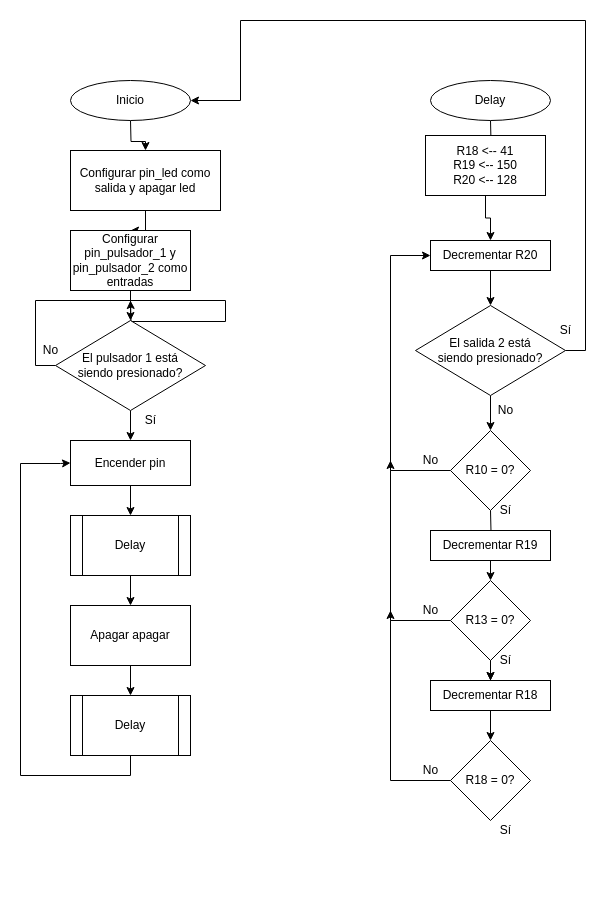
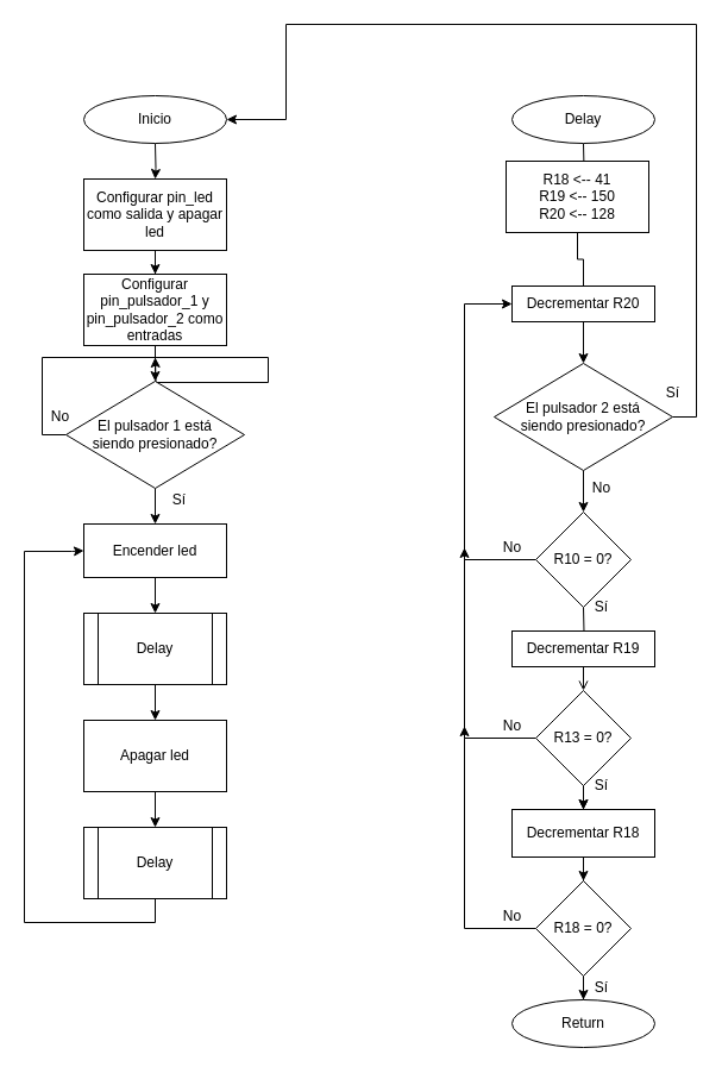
  <mxCell id="0" />
  <mxCell id="1" parent="0" />
  <mxCell id="2" value="" style="edgeStyle=orthogonalEdgeStyle;rounded=0;orthogonalLoop=1;jettySize=auto;html=1;" edge="1" parent="1" target="4"><mxGeometry relative="1" as="geometry"><mxPoint x="130" y="120" as="sourcePoint" /></mxGeometry></mxCell>
  <mxCell id="3" value="" style="edgeStyle=orthogonalEdgeStyle;rounded=0;orthogonalLoop=1;jettySize=auto;html=1;" edge="1" parent="1" source="4" target="42"><mxGeometry relative="1" as="geometry" /></mxCell>
- <mxCell id="4" value="Configurar pin_led como salida y apagar led" style="rounded=0;whiteSpace=wrap;html=1;" vertex="1" parent="1"><mxGeometry x="70" y="150" width="150" height="60" as="geometry" /></mxCell>
+ <mxCell id="4" value="Configurar pin_led como salida y apagar led" style="rounded=0;whiteSpace=wrap;html=1;" vertex="1" parent="1"><mxGeometry x="70" y="150" width="120" height="60" as="geometry" /></mxCell>
  <mxCell id="5" value="" style="edgeStyle=orthogonalEdgeStyle;rounded=0;orthogonalLoop=1;jettySize=auto;html=1;" edge="1" parent="1" source="6" target="8"><mxGeometry relative="1" as="geometry" /></mxCell>
- <mxCell id="6" value="Encender pin" style="whiteSpace=wrap;html=1;rounded=0;" vertex="1" parent="1"><mxGeometry x="70" y="440" width="120" height="45" as="geometry" /></mxCell>
+ <mxCell id="6" value="Encender led" style="whiteSpace=wrap;html=1;rounded=0;" vertex="1" parent="1"><mxGeometry x="70" y="440" width="120" height="45" as="geometry" /></mxCell>
  <mxCell id="7" value="" style="edgeStyle=orthogonalEdgeStyle;rounded=0;orthogonalLoop=1;jettySize=auto;html=1;" edge="1" parent="1" source="8" target="10"><mxGeometry relative="1" as="geometry" /></mxCell>
  <mxCell id="8" value="Delay" style="shape=process;whiteSpace=wrap;html=1;backgroundOutline=1;rounded=0;" vertex="1" parent="1"><mxGeometry x="70" y="515" width="120" height="60" as="geometry" /></mxCell>
  <mxCell id="9" value="" style="edgeStyle=orthogonalEdgeStyle;rounded=0;orthogonalLoop=1;jettySize=auto;html=1;" edge="1" parent="1" source="10" target="12"><mxGeometry relative="1" as="geometry" /></mxCell>
- <mxCell id="10" value="Apagar apagar" style="whiteSpace=wrap;html=1;rounded=0;" vertex="1" parent="1"><mxGeometry x="70" y="605" width="120" height="60" as="geometry" /></mxCell>
+ <mxCell id="10" value="Apagar led" style="whiteSpace=wrap;html=1;rounded=0;" vertex="1" parent="1"><mxGeometry x="70" y="605" width="120" height="60" as="geometry" /></mxCell>
  <mxCell id="11" style="edgeStyle=orthogonalEdgeStyle;rounded=0;orthogonalLoop=1;jettySize=auto;html=1;exitX=0.5;exitY=1;exitDx=0;exitDy=0;entryX=0;entryY=0.5;entryDx=0;entryDy=0;" edge="1" parent="1" source="12" target="6"><mxGeometry relative="1" as="geometry"><Array as="points"><mxPoint x="130" y="775" /><mxPoint x="20" y="775" /><mxPoint x="20" y="463" /><mxPoint x="60" y="463" /></Array></mxGeometry></mxCell>
  <mxCell id="12" value="Delay" style="shape=process;whiteSpace=wrap;html=1;backgroundOutline=1;rounded=0;" vertex="1" parent="1"><mxGeometry x="70" y="695" width="120" height="60" as="geometry" /></mxCell>
  <mxCell id="13" value="" style="edgeStyle=orthogonalEdgeStyle;rounded=0;orthogonalLoop=1;jettySize=auto;html=1;" edge="1" parent="1" target="15"><mxGeometry relative="1" as="geometry"><mxPoint x="490" y="120" as="sourcePoint" /></mxGeometry></mxCell>
- <mxCell id="14" value="" style="edgeStyle=orthogonalEdgeStyle;rounded=0;orthogonalLoop=1;jettySize=auto;html=1;" edge="1" parent="1" source="15" target="17"><mxGeometry relative="1" as="geometry" /></mxCell>
+ <mxCell id="14" value="" style="edgeStyle=orthogonalEdgeStyle;rounded=0;orthogonalLoop=1;jettySize=auto;html=1;endArrow=none;" edge="1" parent="1" source="15" target="17"><mxGeometry relative="1" as="geometry" /></mxCell>
  <mxCell id="15" value="&lt;div&gt;R18 &amp;lt;-- 41&lt;/div&gt;&lt;div&gt;&lt;span&gt;R19 &amp;lt;-- 150&lt;/span&gt;&lt;/div&gt;&lt;div&gt;&lt;span&gt;R20 &amp;lt;-- 128&lt;/span&gt;&lt;/div&gt;" style="rounded=0;whiteSpace=wrap;html=1;" vertex="1" parent="1"><mxGeometry x="425" y="135" width="120" height="60" as="geometry" /></mxCell>
  <mxCell id="16" value="" style="edgeStyle=orthogonalEdgeStyle;rounded=0;orthogonalLoop=1;jettySize=auto;html=1;" edge="1" parent="1" source="17" target="50"><mxGeometry relative="1" as="geometry" /></mxCell>
  <mxCell id="17" value="Decrementar R20" style="whiteSpace=wrap;html=1;rounded=0;" vertex="1" parent="1"><mxGeometry x="430" y="240" width="120" height="30" as="geometry" /></mxCell>
  <mxCell id="18" style="edgeStyle=orthogonalEdgeStyle;rounded=0;orthogonalLoop=1;jettySize=auto;html=1;exitX=0;exitY=0.5;exitDx=0;exitDy=0;entryX=0;entryY=0.5;entryDx=0;entryDy=0;" edge="1" parent="1" source="20" target="17"><mxGeometry relative="1" as="geometry"><Array as="points"><mxPoint x="390" y="470" /><mxPoint x="390" y="255" /></Array></mxGeometry></mxCell>
  <mxCell id="19" value="" style="edgeStyle=orthogonalEdgeStyle;rounded=0;orthogonalLoop=1;jettySize=auto;html=1;" edge="1" parent="1" target="23"><mxGeometry relative="1" as="geometry"><mxPoint x="490" y="510" as="sourcePoint" /></mxGeometry></mxCell>
  <mxCell id="20" value="R10 = 0?" style="rhombus;whiteSpace=wrap;html=1;rounded=0;" vertex="1" parent="1"><mxGeometry x="450" y="430" width="80" height="80" as="geometry" /></mxCell>
  <mxCell id="21" value="No" style="text;html=1;align=center;verticalAlign=middle;resizable=0;points=[];autosize=1;" vertex="1" parent="1"><mxGeometry x="415" y="450" width="30" height="20" as="geometry" /></mxCell>
- <mxCell id="22" style="edgeStyle=orthogonalEdgeStyle;rounded=0;orthogonalLoop=1;jettySize=auto;html=1;exitX=0.5;exitY=1;exitDx=0;exitDy=0;entryX=0.5;entryY=0;entryDx=0;entryDy=0;" edge="1" parent="1" source="23" target="27"><mxGeometry relative="1" as="geometry" /></mxCell>
+ <mxCell id="22" style="edgeStyle=orthogonalEdgeStyle;rounded=0;orthogonalLoop=1;jettySize=auto;html=1;exitX=0.5;exitY=1;exitDx=0;exitDy=0;entryX=0.5;entryY=0;entryDx=0;entryDy=0;endArrow=open;" edge="1" parent="1" source="23" target="27"><mxGeometry relative="1" as="geometry" /></mxCell>
  <mxCell id="23" value="Decrementar R19" style="whiteSpace=wrap;html=1;rounded=0;" vertex="1" parent="1"><mxGeometry x="430" y="530" width="120" height="30" as="geometry" /></mxCell>
  <mxCell id="24" value="" style="edgeStyle=orthogonalEdgeStyle;rounded=0;orthogonalLoop=1;jettySize=auto;html=1;" edge="1" parent="1" source="27" target="30"><mxGeometry relative="1" as="geometry" /></mxCell>
  <mxCell id="25" value="" style="edgeStyle=orthogonalEdgeStyle;rounded=0;orthogonalLoop=1;jettySize=auto;html=1;" edge="1" parent="1" source="27" target="30"><mxGeometry relative="1" as="geometry" /></mxCell>
  <mxCell id="26" style="edgeStyle=orthogonalEdgeStyle;rounded=0;orthogonalLoop=1;jettySize=auto;html=1;exitX=0;exitY=0.5;exitDx=0;exitDy=0;" edge="1" parent="1" source="27"><mxGeometry relative="1" as="geometry"><mxPoint x="390" y="460" as="targetPoint" /><Array as="points"><mxPoint x="390" y="620" /><mxPoint x="390" y="470" /></Array></mxGeometry></mxCell>
  <mxCell id="27" value="R13 = 0?" style="rhombus;whiteSpace=wrap;html=1;rounded=0;" vertex="1" parent="1"><mxGeometry x="450" y="580" width="80" height="80" as="geometry" /></mxCell>
  <mxCell id="28" value="No" style="text;html=1;align=center;verticalAlign=middle;resizable=0;points=[];autosize=1;" vertex="1" parent="1"><mxGeometry x="415" y="600" width="30" height="20" as="geometry" /></mxCell>
  <mxCell id="29" value="" style="edgeStyle=orthogonalEdgeStyle;rounded=0;orthogonalLoop=1;jettySize=auto;html=1;" edge="1" parent="1" source="30" target="33"><mxGeometry relative="1" as="geometry" /></mxCell>
- <mxCell id="30" value="Decrementar R18" style="whiteSpace=wrap;html=1;rounded=0;" vertex="1" parent="1"><mxGeometry x="430" y="680" width="120" height="30" as="geometry" /></mxCell>
+ <mxCell id="30" value="Decrementar R18" style="whiteSpace=wrap;html=1;rounded=0;" vertex="1" parent="1"><mxGeometry x="430" y="680" width="120" height="40" as="geometry" /></mxCell>
+ <mxCell id="31" value="" style="edgeStyle=orthogonalEdgeStyle;rounded=0;orthogonalLoop=1;jettySize=auto;html=1;" edge="1" parent="1" source="33" target="36"><mxGeometry relative="1" as="geometry" /></mxCell>
  <mxCell id="32" style="edgeStyle=orthogonalEdgeStyle;rounded=0;orthogonalLoop=1;jettySize=auto;html=1;exitX=0;exitY=0.5;exitDx=0;exitDy=0;" edge="1" parent="1" source="33"><mxGeometry relative="1" as="geometry"><mxPoint x="390" y="610" as="targetPoint" /><Array as="points"><mxPoint x="390" y="780" /><mxPoint x="390" y="620" /></Array></mxGeometry></mxCell>
  <mxCell id="33" value="R18 = 0?" style="rhombus;whiteSpace=wrap;html=1;rounded=0;" vertex="1" parent="1"><mxGeometry x="450" y="740" width="80" height="80" as="geometry" /></mxCell>
  <mxCell id="34" value="Sí" style="text;html=1;align=center;verticalAlign=middle;resizable=0;points=[];autosize=1;" vertex="1" parent="1"><mxGeometry x="490" y="500" width="30" height="20" as="geometry" /></mxCell>
  <mxCell id="35" value="Sí" style="text;html=1;align=center;verticalAlign=middle;resizable=0;points=[];autosize=1;" vertex="1" parent="1"><mxGeometry x="490" y="650" width="30" height="20" as="geometry" /></mxCell>
+ <mxCell id="36" value="Return" style="ellipse;whiteSpace=wrap;html=1;rounded=0;" vertex="1" parent="1"><mxGeometry x="430" y="840" width="120" height="40" as="geometry" /></mxCell>
  <mxCell id="37" value="Delay" style="ellipse;whiteSpace=wrap;html=1;rounded=0;" vertex="1" parent="1"><mxGeometry x="430" y="80" width="120" height="40" as="geometry" /></mxCell>
  <mxCell id="38" value="Inicio" style="ellipse;whiteSpace=wrap;html=1;rounded=0;" vertex="1" parent="1"><mxGeometry x="70" y="80" width="120" height="40" as="geometry" /></mxCell>
  <mxCell id="39" value="No" style="text;html=1;align=center;verticalAlign=middle;resizable=0;points=[];autosize=1;" vertex="1" parent="1"><mxGeometry x="415" y="760" width="30" height="20" as="geometry" /></mxCell>
  <mxCell id="40" value="Sí" style="text;html=1;align=center;verticalAlign=middle;resizable=0;points=[];autosize=1;" vertex="1" parent="1"><mxGeometry x="490" y="820" width="30" height="20" as="geometry" /></mxCell>
  <mxCell id="41" value="" style="edgeStyle=orthogonalEdgeStyle;rounded=0;orthogonalLoop=1;jettySize=auto;html=1;" edge="1" parent="1" source="42" target="45"><mxGeometry relative="1" as="geometry" /></mxCell>
  <mxCell id="42" value="Configurar pin_pulsador_1 y pin_pulsador_2 como entradas" style="rounded=0;whiteSpace=wrap;html=1;" vertex="1" parent="1"><mxGeometry x="70" y="230" width="120" height="60" as="geometry" /></mxCell>
  <mxCell id="43" value="" style="edgeStyle=orthogonalEdgeStyle;rounded=0;orthogonalLoop=1;jettySize=auto;html=1;entryX=0.5;entryY=0;entryDx=0;entryDy=0;" edge="1" parent="1" source="45" target="6"><mxGeometry relative="1" as="geometry" /></mxCell>
  <mxCell id="44" style="edgeStyle=orthogonalEdgeStyle;rounded=0;orthogonalLoop=1;jettySize=auto;html=1;exitX=0;exitY=0.5;exitDx=0;exitDy=0;" edge="1" parent="1" source="45"><mxGeometry relative="1" as="geometry"><mxPoint x="130" y="300" as="targetPoint" /></mxGeometry></mxCell>
  <mxCell id="45" value="El pulsador 1 está &lt;br&gt;siendo presionado?" style="rhombus;whiteSpace=wrap;html=1;rounded=0;" vertex="1" parent="1"><mxGeometry x="55" y="320" width="150" height="90" as="geometry" /></mxCell>
  <mxCell id="46" value="No" style="text;html=1;align=center;verticalAlign=middle;resizable=0;points=[];autosize=1;" vertex="1" parent="1"><mxGeometry x="35" y="340" width="30" height="20" as="geometry" /></mxCell>
  <mxCell id="47" value="Sí" style="text;html=1;align=center;verticalAlign=middle;resizable=0;points=[];autosize=1;" vertex="1" parent="1"><mxGeometry x="135" y="410" width="30" height="20" as="geometry" /></mxCell>
  <mxCell id="48" value="" style="edgeStyle=orthogonalEdgeStyle;rounded=0;orthogonalLoop=1;jettySize=auto;html=1;" edge="1" parent="1" source="50" target="20"><mxGeometry relative="1" as="geometry"><mxPoint x="493" y="430" as="targetPoint" /></mxGeometry></mxCell>
  <mxCell id="49" style="edgeStyle=orthogonalEdgeStyle;rounded=0;orthogonalLoop=1;jettySize=auto;html=1;exitX=1;exitY=0.5;exitDx=0;exitDy=0;entryX=1;entryY=0.5;entryDx=0;entryDy=0;" edge="1" parent="1" source="50" target="38"><mxGeometry relative="1" as="geometry"><mxPoint x="240" y="110" as="targetPoint" /><Array as="points"><mxPoint x="585" y="350" /><mxPoint x="585" y="20" /><mxPoint x="240" y="20" /><mxPoint x="240" y="100" /></Array></mxGeometry></mxCell>
- <mxCell id="50" value="El salida 2 está &lt;br&gt;siendo presionado?" style="rhombus;whiteSpace=wrap;html=1;rounded=0;" vertex="1" parent="1"><mxGeometry x="415" y="305" width="150" height="90" as="geometry" /></mxCell>
+ <mxCell id="50" value="El pulsador 2 está &lt;br&gt;siendo presionado?" style="rhombus;whiteSpace=wrap;html=1;rounded=0;" vertex="1" parent="1"><mxGeometry x="415" y="305" width="150" height="90" as="geometry" /></mxCell>
  <mxCell id="51" value="Sí" style="text;html=1;align=center;verticalAlign=middle;resizable=0;points=[];autosize=1;" vertex="1" parent="1"><mxGeometry x="550" y="320" width="30" height="20" as="geometry" /></mxCell>
  <mxCell id="52" value="No" style="text;html=1;align=center;verticalAlign=middle;resizable=0;points=[];autosize=1;" vertex="1" parent="1"><mxGeometry x="490" y="400" width="30" height="20" as="geometry" /></mxCell>
